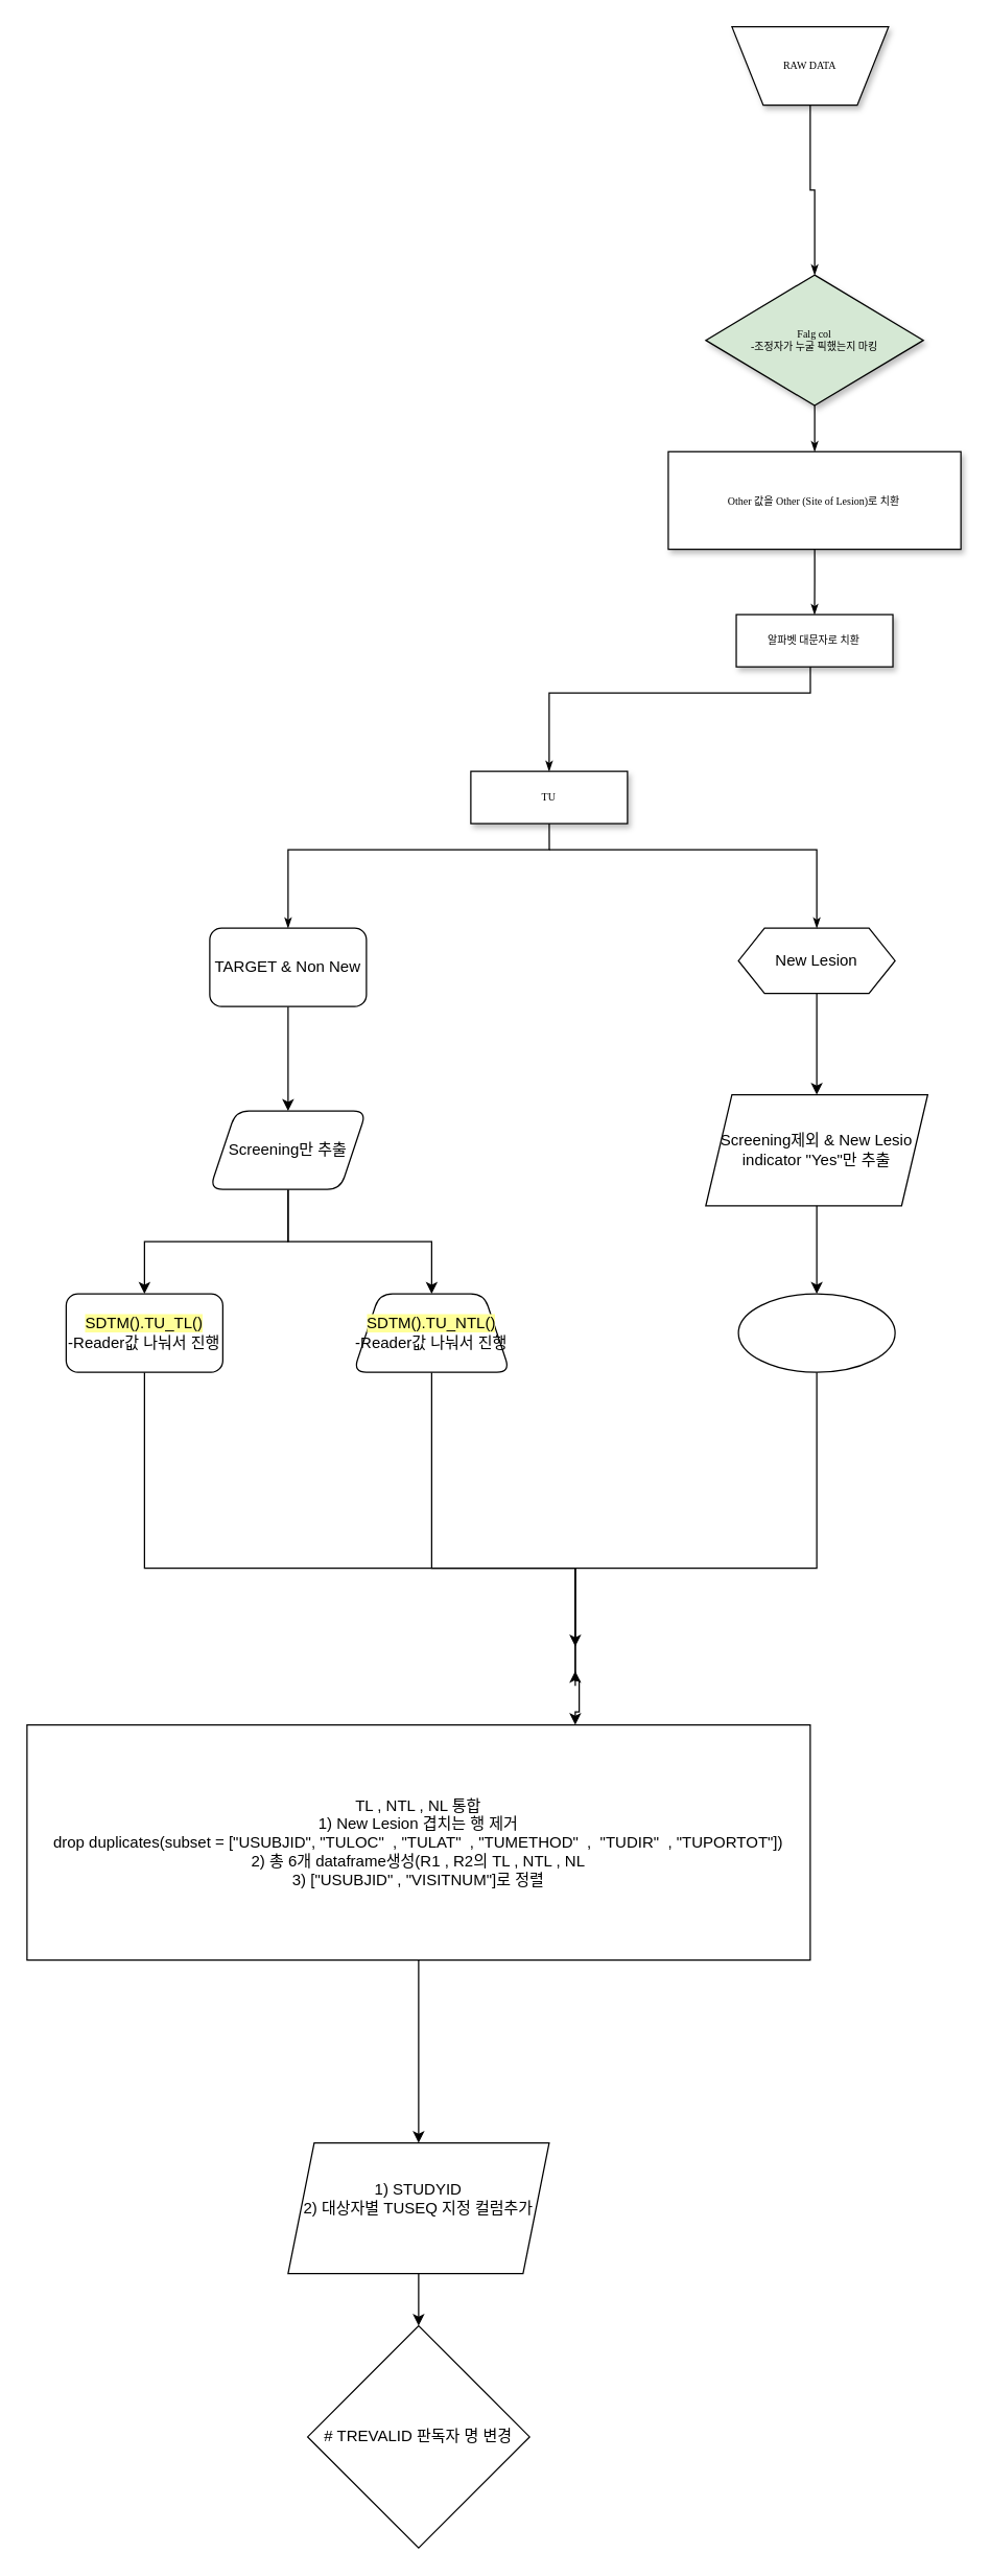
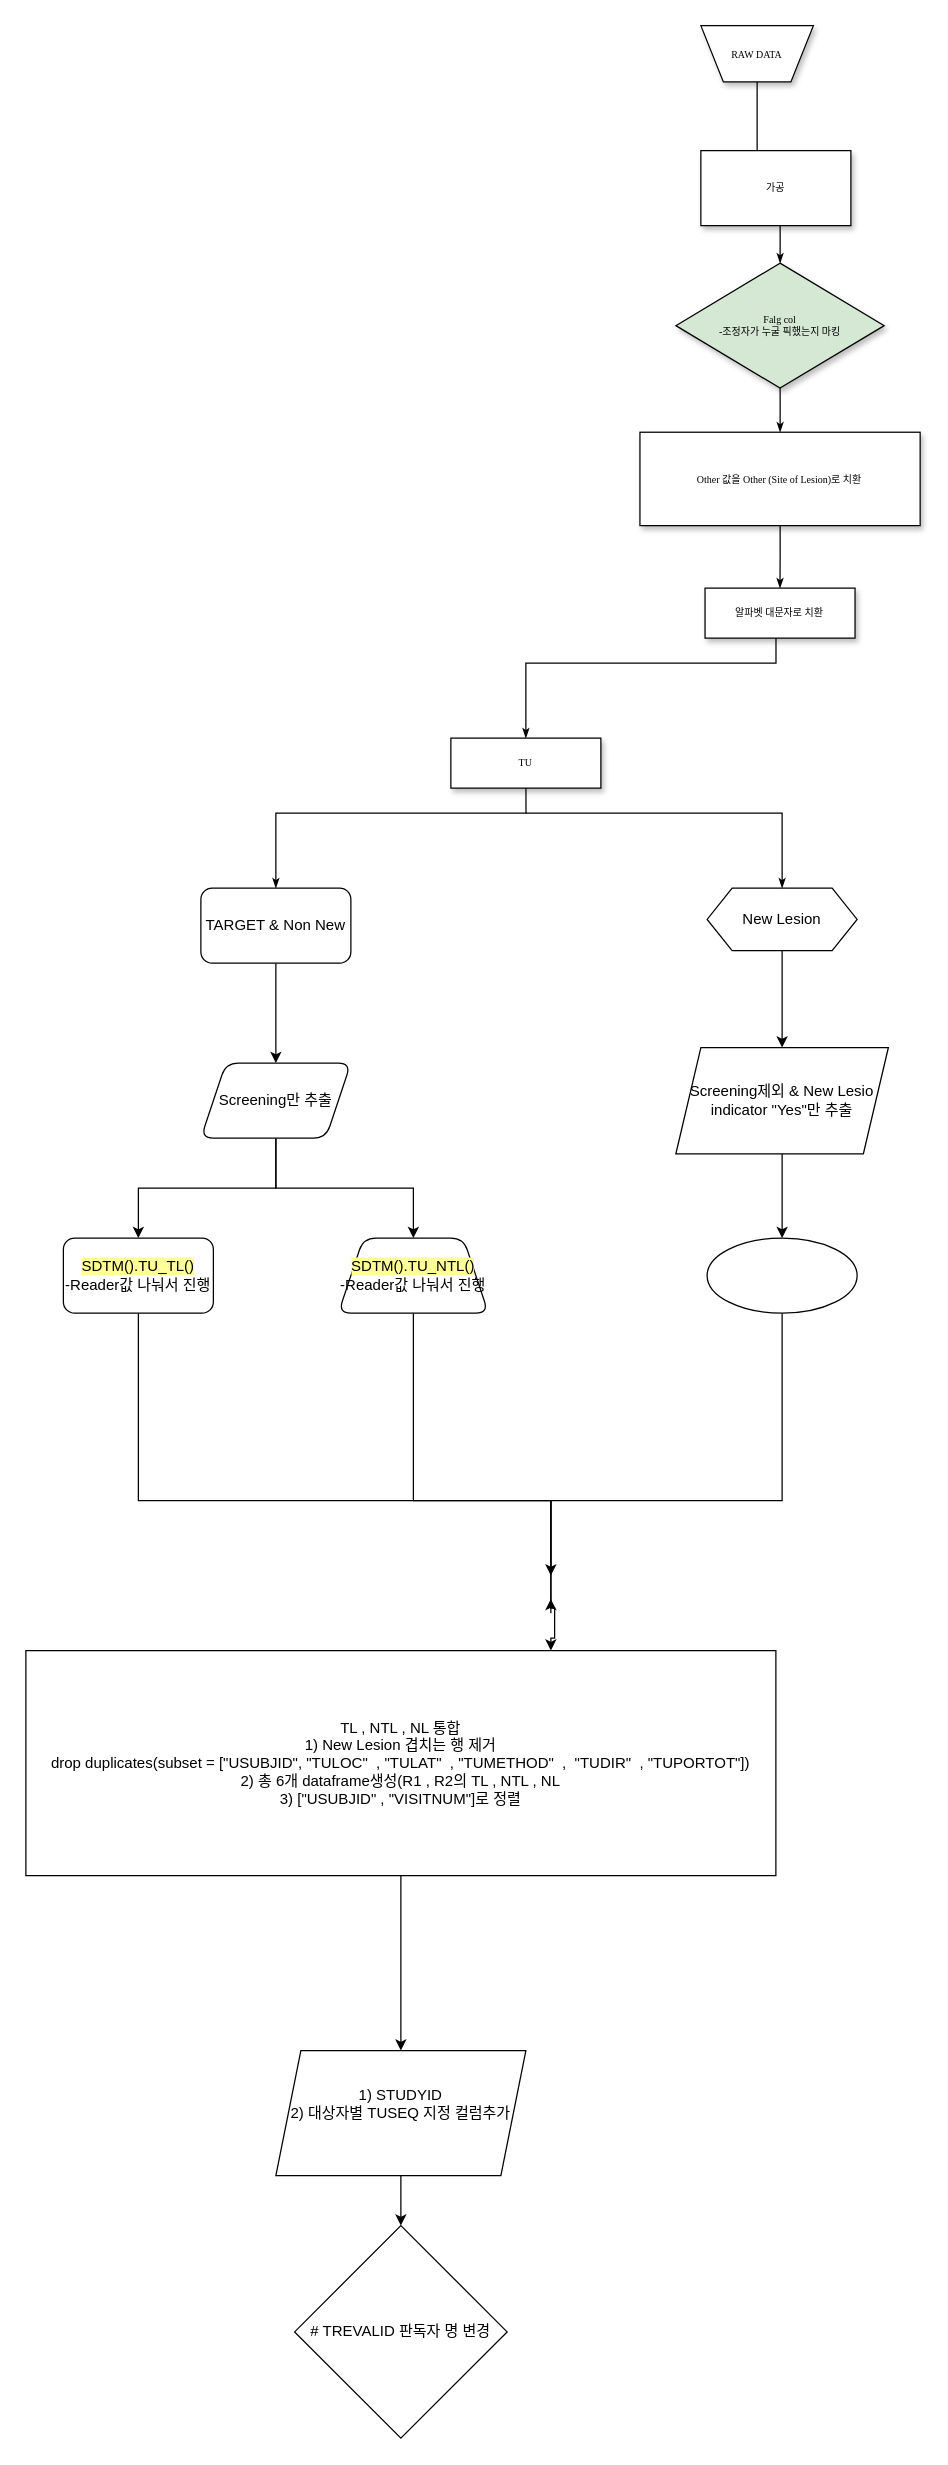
  <mxCell id="0" />
  <mxCell id="1" parent="0" />
  <mxCell id="2" style="edgeStyle=orthogonalEdgeStyle;rounded=0;html=1;labelBackgroundColor=none;startSize=5;endArrow=classicThin;endFill=1;endSize=5;jettySize=auto;orthogonalLoop=1;strokeWidth=1;fontFamily=Verdana;fontSize=8" edge="1" parent="1" source="3" target="6"><mxGeometry relative="1" as="geometry" /></mxCell>
- <mxCell id="3" value="RAW DATA" style="shape=trapezoid;whiteSpace=wrap;html=1;rounded=0;shadow=1;labelBackgroundColor=none;strokeWidth=1;fontFamily=Verdana;fontSize=8;align=center;flipV=1;" vertex="1" parent="1"><mxGeometry x="560" y="20" width="120" height="60" as="geometry" /></mxCell>
+ <mxCell id="3" value="RAW DATA" style="shape=trapezoid;whiteSpace=wrap;html=1;rounded=0;shadow=1;labelBackgroundColor=none;strokeWidth=1;fontFamily=Verdana;fontSize=8;align=center;flipV=1;" vertex="1" parent="1"><mxGeometry x="560" y="20" width="90" height="45" as="geometry" /></mxCell>
+ <mxCell id="4" value="가공" style="rounded=0;whiteSpace=wrap;html=1;shadow=1;labelBackgroundColor=none;strokeWidth=1;fontFamily=Verdana;fontSize=8;align=center;" vertex="1" parent="1"><mxGeometry x="560" y="120" width="120" height="60" as="geometry" /></mxCell>
  <mxCell id="5" value="" style="edgeStyle=orthogonalEdgeStyle;rounded=0;html=1;labelBackgroundColor=none;startSize=5;endArrow=classicThin;endFill=1;endSize=5;jettySize=auto;orthogonalLoop=1;strokeWidth=1;fontFamily=Verdana;fontSize=8" edge="1" parent="1" source="6" target="8"><mxGeometry x="-0.5" y="10" relative="1" as="geometry"><mxPoint as="offset" /></mxGeometry></mxCell>
  <mxCell id="6" value="Falg col&lt;br&gt;-조정자가 누굴 픽했는지 마킹" style="rhombus;whiteSpace=wrap;html=1;rounded=0;shadow=1;labelBackgroundColor=none;strokeWidth=1;fontFamily=Verdana;fontSize=8;align=center;fillColor=#d5e8d4;" vertex="1" parent="1"><mxGeometry x="540" y="210" width="166.67" height="100" as="geometry" /></mxCell>
  <mxCell id="7" style="edgeStyle=orthogonalEdgeStyle;rounded=0;html=1;labelBackgroundColor=none;startSize=5;endArrow=classicThin;endFill=1;endSize=5;jettySize=auto;orthogonalLoop=1;strokeWidth=1;fontFamily=Verdana;fontSize=8" edge="1" parent="1" source="8" target="9"><mxGeometry relative="1" as="geometry" /></mxCell>
  <mxCell id="8" value="Other 값을 Other (Site of Lesion)로 치환" style="whiteSpace=wrap;html=1;rounded=0;shadow=1;labelBackgroundColor=none;strokeWidth=1;fontFamily=Verdana;fontSize=8;align=center;" vertex="1" parent="1"><mxGeometry x="511.26" y="345.28" width="224.16" height="74.72" as="geometry" /></mxCell>
  <mxCell id="9" value="알파벳 대문자로 치환" style="whiteSpace=wrap;html=1;rounded=0;shadow=1;labelBackgroundColor=none;strokeWidth=1;fontFamily=Verdana;fontSize=8;align=center;spacing=6;" vertex="1" parent="1"><mxGeometry x="563.33" y="470" width="120" height="40" as="geometry" /></mxCell>
  <mxCell id="10" style="edgeStyle=orthogonalEdgeStyle;rounded=0;html=1;labelBackgroundColor=none;startSize=5;endArrow=classicThin;endFill=1;endSize=5;jettySize=auto;orthogonalLoop=1;strokeWidth=1;fontFamily=Verdana;fontSize=8" edge="1" parent="1"><mxGeometry relative="1" as="geometry"><mxPoint x="620.084" y="510" as="sourcePoint" /><mxPoint x="420" y="590" as="targetPoint" /><Array as="points"><mxPoint x="620" y="530" /><mxPoint x="420" y="530" /></Array></mxGeometry></mxCell>
  <mxCell id="11" value="TU" style="whiteSpace=wrap;html=1;rounded=0;shadow=1;labelBackgroundColor=none;strokeWidth=1;fontFamily=Verdana;fontSize=8;align=center;spacing=6;" vertex="1" parent="1"><mxGeometry x="360" y="590" width="120" height="40" as="geometry" /></mxCell>
  <mxCell id="12" value="" style="edgeStyle=orthogonalEdgeStyle;rounded=0;orthogonalLoop=1;jettySize=auto;html=1;" edge="1" parent="1" source="13" target="26"><mxGeometry relative="1" as="geometry" /></mxCell>
  <mxCell id="13" value="New Lesion" style="shape=hexagon;perimeter=hexagonPerimeter2;whiteSpace=wrap;html=1;fixedSize=1;" vertex="1" parent="1"><mxGeometry x="565" y="710" width="120" height="50" as="geometry" /></mxCell>
  <mxCell id="14" style="edgeStyle=orthogonalEdgeStyle;rounded=0;html=1;labelBackgroundColor=none;startSize=5;endArrow=classicThin;endFill=1;endSize=5;jettySize=auto;orthogonalLoop=1;strokeWidth=1;fontFamily=Verdana;fontSize=8;entryX=0.5;entryY=0;entryDx=0;entryDy=0;" edge="1" parent="1" target="17"><mxGeometry relative="1" as="geometry"><mxPoint x="420.054" y="630" as="sourcePoint" /><mxPoint x="290" y="710" as="targetPoint" /><Array as="points"><mxPoint x="420" y="650" /><mxPoint x="220" y="650" /></Array></mxGeometry></mxCell>
  <mxCell id="15" style="edgeStyle=orthogonalEdgeStyle;rounded=0;html=1;labelBackgroundColor=none;startSize=5;endArrow=classicThin;endFill=1;endSize=5;jettySize=auto;orthogonalLoop=1;strokeWidth=1;fontFamily=Verdana;fontSize=8;entryX=0.5;entryY=0;entryDx=0;entryDy=0;" edge="1" parent="1" target="13"><mxGeometry relative="1" as="geometry"><mxPoint x="419.97" y="650" as="sourcePoint" /><mxPoint x="560.004" y="700" as="targetPoint" /><Array as="points"><mxPoint x="625" y="650" /></Array></mxGeometry></mxCell>
  <mxCell id="16" value="" style="edgeStyle=orthogonalEdgeStyle;rounded=0;orthogonalLoop=1;jettySize=auto;html=1;" edge="1" parent="1" source="17" target="20"><mxGeometry relative="1" as="geometry" /></mxCell>
  <mxCell id="17" value="TARGET &amp;amp; Non New" style="rounded=1;whiteSpace=wrap;html=1;" vertex="1" parent="1"><mxGeometry x="160" y="710" width="120" height="60" as="geometry" /></mxCell>
  <mxCell id="18" value="" style="edgeStyle=orthogonalEdgeStyle;rounded=0;orthogonalLoop=1;jettySize=auto;html=1;" edge="1" parent="1" source="20" target="22"><mxGeometry relative="1" as="geometry" /></mxCell>
  <mxCell id="19" value="" style="edgeStyle=orthogonalEdgeStyle;rounded=0;orthogonalLoop=1;jettySize=auto;html=1;" edge="1" parent="1" source="20" target="24"><mxGeometry relative="1" as="geometry" /></mxCell>
  <mxCell id="20" value="Screening만 추출" style="shape=parallelogram;perimeter=parallelogramPerimeter;whiteSpace=wrap;html=1;fixedSize=1;rounded=1;" vertex="1" parent="1"><mxGeometry x="160" y="850" width="120" height="60" as="geometry" /></mxCell>
  <mxCell id="21" value="" style="edgeStyle=orthogonalEdgeStyle;rounded=0;orthogonalLoop=1;jettySize=auto;html=1;fontColor=#000000;" edge="1" parent="1" source="22"><mxGeometry relative="1" as="geometry"><mxPoint x="440" y="1278.764" as="targetPoint" /><Array as="points"><mxPoint x="110" y="1200" /><mxPoint x="440" y="1200" /><mxPoint x="440" y="1290" /></Array></mxGeometry></mxCell>
  <mxCell id="22" value="&lt;span style=&quot;background-color: rgb(255, 255, 153);&quot;&gt;SDTM().TU_TL()&lt;/span&gt;&lt;br&gt;-Reader값 나눠서 진행" style="whiteSpace=wrap;html=1;rounded=1;" vertex="1" parent="1"><mxGeometry x="50" y="990" width="120" height="60" as="geometry" /></mxCell>
  <mxCell id="23" value="" style="edgeStyle=orthogonalEdgeStyle;rounded=0;orthogonalLoop=1;jettySize=auto;html=1;fontColor=#000000;" edge="1" parent="1" source="24"><mxGeometry relative="1" as="geometry"><mxPoint x="440" y="1260" as="targetPoint" /><Array as="points"><mxPoint x="330" y="1200" /><mxPoint x="440" y="1200" /></Array></mxGeometry></mxCell>
  <mxCell id="24" value="&lt;span style=&quot;background-color: rgb(255, 255, 153);&quot;&gt;SDTM().TU_NTL()&lt;/span&gt;&lt;br&gt;-Reader값 나눠서 진행" style="shape=trapezoid;perimeter=trapezoidPerimeter;whiteSpace=wrap;html=1;fixedSize=1;rounded=1;" vertex="1" parent="1"><mxGeometry y="990" width="120" height="60" as="geometry" x="270" /></mxCell>
  <mxCell id="25" value="" style="edgeStyle=orthogonalEdgeStyle;rounded=0;orthogonalLoop=1;jettySize=auto;html=1;" edge="1" parent="1" source="26" target="28"><mxGeometry relative="1" as="geometry" /></mxCell>
  <mxCell id="26" value="Screening제외 &amp;amp; New Lesio indicator &quot;Yes&quot;만 추출" style="shape=parallelogram;perimeter=parallelogramPerimeter;whiteSpace=wrap;html=1;fixedSize=1;" vertex="1" parent="1"><mxGeometry x="540" y="837.5" width="170" height="85" as="geometry" /></mxCell>
  <mxCell id="27" value="" style="edgeStyle=orthogonalEdgeStyle;rounded=0;orthogonalLoop=1;jettySize=auto;html=1;fontColor=#000000;" edge="1" parent="1" source="28"><mxGeometry relative="1" as="geometry"><mxPoint x="440" y="1320" as="targetPoint" /><Array as="points"><mxPoint x="625" y="1200" /><mxPoint x="440" y="1200" /><mxPoint x="440" y="1286" /><mxPoint x="443" y="1286" /><mxPoint x="443" y="1310" /></Array></mxGeometry></mxCell>
  <mxCell id="28" value="" style="ellipse;whiteSpace=wrap;html=1;" vertex="1" parent="1"><mxGeometry x="565" y="990" width="120" height="60" as="geometry" /></mxCell>
  <mxCell id="29" value="" style="edgeStyle=orthogonalEdgeStyle;rounded=0;orthogonalLoop=1;jettySize=auto;html=1;fontFamily=Helvetica;fontSize=12;fontColor=default;" edge="1" parent="1" source="30" target="32"><mxGeometry relative="1" as="geometry" /></mxCell>
  <mxCell id="30" value="TL , NTL , NL 통합&lt;br&gt;1) New Lesion 겹치는 행 제거&lt;br&gt;drop duplicates(subset =&amp;nbsp;[&quot;USUBJID&quot;, &quot;TULOC&quot;&amp;nbsp; , &quot;TULAT&quot;&amp;nbsp; , &quot;TUMETHOD&quot;&amp;nbsp; ,&amp;nbsp; &quot;TUDIR&quot;&amp;nbsp; , &quot;TUPORTOT&quot;])&lt;br&gt;2) 총 6개 dataframe생성(R1 , R2의 TL , NTL , NL&lt;br&gt;3)&amp;nbsp;[&quot;USUBJID&quot; , &quot;VISITNUM&quot;]로 정렬" style="rounded=0;whiteSpace=wrap;html=1;strokeColor=default;fontFamily=Helvetica;fontSize=12;fontColor=default;fillColor=default;" vertex="1" parent="1"><mxGeometry x="20" y="1320" width="600" height="180" as="geometry" /></mxCell>
  <mxCell id="31" value="" style="edgeStyle=orthogonalEdgeStyle;rounded=0;orthogonalLoop=1;jettySize=auto;html=1;fontFamily=Helvetica;fontSize=12;fontColor=default;" edge="1" parent="1" source="32" target="33"><mxGeometry relative="1" as="geometry" /></mxCell>
  <mxCell id="32" value="&lt;div&gt;1) STUDYID&lt;/div&gt;&lt;div&gt;2) 대상자별 TUSEQ 지정 컬럼추가&lt;/div&gt;&lt;div&gt;&lt;br&gt;&lt;/div&gt;" style="shape=parallelogram;perimeter=parallelogramPerimeter;whiteSpace=wrap;html=1;fixedSize=1;rounded=0;" vertex="1" parent="1"><mxGeometry x="220" y="1640" width="200" height="100" as="geometry" /></mxCell>
  <mxCell id="33" value="# TREVALID 판독자 명 변경" style="rhombus;whiteSpace=wrap;html=1;rounded=0;" vertex="1" parent="1"><mxGeometry x="235" y="1780" width="170" height="170" as="geometry" /></mxCell>
